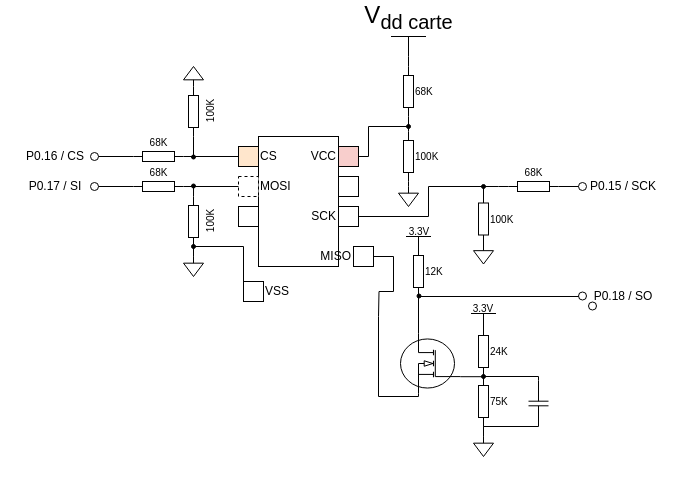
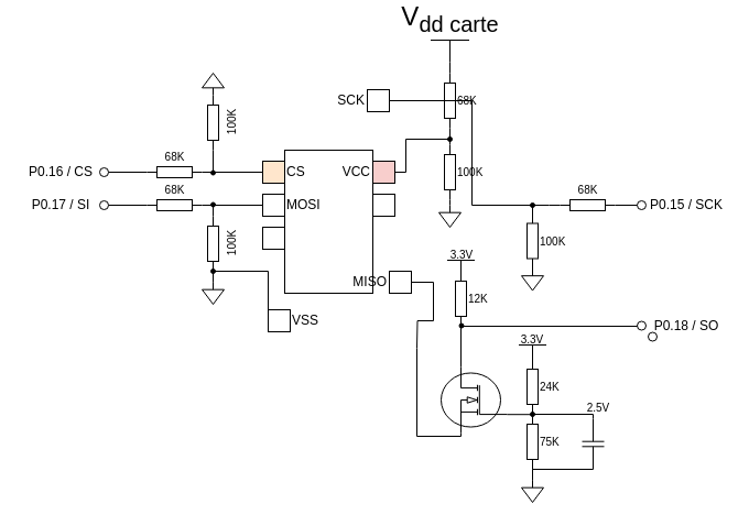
  <mxCell id="0" />
  <mxCell id="1" parent="0" />
  <mxCell id="2" value="" style="rounded=0;whiteSpace=wrap;html=1;" parent="1" vertex="1"><mxGeometry x="258" y="120" width="80" height="130" as="geometry" /></mxCell>
  <mxCell id="3" value="CS" style="rounded=0;whiteSpace=wrap;html=1;labelPosition=right;verticalLabelPosition=middle;align=left;verticalAlign=middle;fillColor=#ffe6cc;" parent="1" vertex="1"><mxGeometry x="238" y="130" width="20" height="20" as="geometry" /></mxCell>
- <mxCell id="4" value="MOSI" style="rounded=0;whiteSpace=wrap;html=1;labelPosition=right;verticalLabelPosition=middle;align=left;verticalAlign=middle;dashed=1;" parent="1" vertex="1"><mxGeometry x="238" y="160" width="20" height="20" as="geometry" /></mxCell>
+ <mxCell id="4" value="MOSI" style="rounded=0;whiteSpace=wrap;html=1;labelPosition=right;verticalLabelPosition=middle;align=left;verticalAlign=middle;" parent="1" vertex="1"><mxGeometry x="238" y="160" width="20" height="20" as="geometry" /></mxCell>
  <mxCell id="5" value="" style="rounded=0;whiteSpace=wrap;html=1;" parent="1" vertex="1"><mxGeometry x="238" y="190" width="20" height="20" as="geometry" /></mxCell>
  <mxCell id="6" style="edgeStyle=orthogonalEdgeStyle;rounded=0;orthogonalLoop=1;jettySize=auto;html=1;exitX=0;exitY=0.5;exitDx=0;exitDy=0;entryX=0.5;entryY=0;entryDx=0;entryDy=0;entryPerimeter=0;endArrow=none;endFill=0;endSize=0;" parent="1" source="7" target="29" edge="1"><mxGeometry relative="1" as="geometry"><Array as="points"><mxPoint x="193" y="230" /></Array></mxGeometry></mxCell>
  <mxCell id="7" value="VSS" style="rounded=0;whiteSpace=wrap;html=1;labelPosition=right;verticalLabelPosition=middle;align=left;verticalAlign=middle;" parent="1" vertex="1"><mxGeometry x="243" y="265" width="20" height="20" as="geometry" /></mxCell>
  <mxCell id="8" style="edgeStyle=orthogonalEdgeStyle;rounded=0;orthogonalLoop=1;jettySize=auto;html=1;exitX=1;exitY=0.5;exitDx=0;exitDy=0;endArrow=none;endFill=0;endSize=0;" parent="1" source="9" edge="1"><mxGeometry relative="1" as="geometry"><mxPoint x="408" y="110" as="targetPoint" /><Array as="points"><mxPoint x="368" y="140" /><mxPoint x="368" y="110" /><mxPoint x="408" y="110" /></Array></mxGeometry></mxCell>
  <mxCell id="9" value="VCC" style="rounded=0;whiteSpace=wrap;html=1;labelPosition=left;verticalLabelPosition=middle;align=right;verticalAlign=middle;fillColor=#f8cecc;" parent="1" vertex="1"><mxGeometry x="338" y="130" width="20" height="20" as="geometry" /></mxCell>
  <mxCell id="10" value="" style="rounded=0;whiteSpace=wrap;html=1;" parent="1" vertex="1"><mxGeometry x="338" y="160" width="20" height="20" as="geometry" /></mxCell>
- <mxCell id="11" value="SCK" style="rounded=0;whiteSpace=wrap;html=1;labelPosition=left;verticalLabelPosition=middle;align=right;verticalAlign=middle;" parent="1" vertex="1"><mxGeometry x="338" y="190" width="20" height="20" as="geometry" /></mxCell>
+ <mxCell id="11" value="SCK" style="rounded=0;whiteSpace=wrap;html=1;labelPosition=left;verticalLabelPosition=middle;align=right;verticalAlign=middle;" parent="1" vertex="1"><mxGeometry x="333" y="65" width="20" height="20" as="geometry" /></mxCell>
  <mxCell id="12" style="edgeStyle=orthogonalEdgeStyle;rounded=0;orthogonalLoop=1;jettySize=auto;html=1;exitX=1;exitY=0.5;exitDx=0;exitDy=0;endArrow=none;endFill=0;endSize=0;" parent="1" source="13" edge="1"><mxGeometry relative="1" as="geometry"><mxPoint x="378" y="300" as="targetPoint" /></mxGeometry></mxCell>
  <mxCell id="13" value="MISO" style="rounded=0;whiteSpace=wrap;html=1;labelPosition=left;verticalLabelPosition=middle;align=right;verticalAlign=middle;" parent="1" vertex="1"><mxGeometry x="353" y="230" width="20" height="20" as="geometry" /></mxCell>
  <mxCell id="14" style="edgeStyle=orthogonalEdgeStyle;rounded=0;orthogonalLoop=1;jettySize=auto;html=1;exitX=1;exitY=0.5;exitDx=0;exitDy=0;exitPerimeter=0;entryX=0;entryY=0.5;entryDx=0;entryDy=0;endArrow=none;endFill=0;" parent="1" source="16" target="3" edge="1"><mxGeometry relative="1" as="geometry" /></mxCell>
  <mxCell id="15" style="edgeStyle=orthogonalEdgeStyle;rounded=0;orthogonalLoop=1;jettySize=auto;html=1;exitX=0;exitY=0.5;exitDx=0;exitDy=0;exitPerimeter=0;endArrow=none;endFill=0;endSize=0;" parent="1" source="16" edge="1"><mxGeometry relative="1" as="geometry"><mxPoint x="98" y="140" as="targetPoint" /></mxGeometry></mxCell>
  <mxCell id="16" value="68K" style="pointerEvents=1;verticalLabelPosition=top;shadow=0;dashed=0;align=center;html=1;verticalAlign=bottom;shape=mxgraph.electrical.resistors.resistor_1;labelPosition=center;fontSize=10;" parent="1" vertex="1"><mxGeometry x="133" y="135" width="50" height="10" as="geometry" /></mxCell>
  <mxCell id="17" style="edgeStyle=orthogonalEdgeStyle;rounded=0;orthogonalLoop=1;jettySize=auto;html=1;exitX=0;exitY=0.5;exitDx=0;exitDy=0;exitPerimeter=0;endArrow=none;endFill=0;endSize=0;" parent="1" source="19" edge="1"><mxGeometry relative="1" as="geometry"><mxPoint x="192.96" y="120.04" as="targetPoint" /></mxGeometry></mxCell>
  <mxCell id="18" style="edgeStyle=orthogonalEdgeStyle;rounded=0;orthogonalLoop=1;jettySize=auto;html=1;exitX=0;exitY=0.5;exitDx=0;exitDy=0;exitPerimeter=0;endArrow=none;endFill=0;endSize=0;" parent="1" source="19" edge="1"><mxGeometry relative="1" as="geometry"><mxPoint x="193" y="140" as="targetPoint" /></mxGeometry></mxCell>
  <mxCell id="19" value="100K" style="pointerEvents=1;verticalLabelPosition=bottom;shadow=0;dashed=0;align=center;html=1;verticalAlign=top;shape=mxgraph.electrical.resistors.resistor_1;rotation=-90;labelPosition=center;fontSize=10;" parent="1" vertex="1"><mxGeometry x="168" y="90" width="50" height="10" as="geometry" /></mxCell>
  <mxCell id="20" value="" style="pointerEvents=1;verticalLabelPosition=bottom;shadow=0;dashed=0;align=center;html=1;verticalAlign=top;shape=mxgraph.electrical.signal_sources.signal_ground;direction=east;" parent="1" vertex="1"><mxGeometry x="398" y="170" width="20" height="20" as="geometry" /></mxCell>
  <mxCell id="21" value="P0.16 / CS" style="text;html=1;strokeColor=none;fillColor=none;align=center;verticalAlign=middle;whiteSpace=wrap;rounded=0;" parent="1" vertex="1"><mxGeometry x="20" y="132.5" width="70" height="15" as="geometry" /></mxCell>
  <mxCell id="22" style="edgeStyle=orthogonalEdgeStyle;rounded=0;orthogonalLoop=1;jettySize=auto;html=1;exitX=1;exitY=0.5;exitDx=0;exitDy=0;exitPerimeter=0;entryX=0;entryY=0.5;entryDx=0;entryDy=0;endArrow=none;endFill=0;endSize=0;" parent="1" source="24" target="4" edge="1"><mxGeometry relative="1" as="geometry" /></mxCell>
  <mxCell id="23" style="edgeStyle=orthogonalEdgeStyle;rounded=0;orthogonalLoop=1;jettySize=auto;html=1;exitX=0;exitY=0.5;exitDx=0;exitDy=0;exitPerimeter=0;endArrow=none;endFill=0;endSize=0;" parent="1" source="24" edge="1"><mxGeometry relative="1" as="geometry"><mxPoint x="98" y="170.056" as="targetPoint" /></mxGeometry></mxCell>
  <mxCell id="24" value="68K" style="pointerEvents=1;verticalLabelPosition=top;shadow=0;dashed=0;align=center;html=1;verticalAlign=bottom;shape=mxgraph.electrical.resistors.resistor_1;labelPosition=center;fontSize=10;" parent="1" vertex="1"><mxGeometry x="133" y="165" width="50" height="10" as="geometry" /></mxCell>
  <mxCell id="25" style="edgeStyle=orthogonalEdgeStyle;rounded=0;orthogonalLoop=1;jettySize=auto;html=1;exitX=1;exitY=0.5;exitDx=0;exitDy=0;exitPerimeter=0;endArrow=none;endFill=0;endSize=0;" parent="1" source="27" edge="1"><mxGeometry relative="1" as="geometry"><mxPoint x="193.047" y="170" as="targetPoint" /></mxGeometry></mxCell>
  <mxCell id="26" style="edgeStyle=orthogonalEdgeStyle;rounded=0;orthogonalLoop=1;jettySize=auto;html=1;exitX=0;exitY=0.5;exitDx=0;exitDy=0;exitPerimeter=0;entryX=0.5;entryY=0;entryDx=0;entryDy=0;entryPerimeter=0;endArrow=none;endFill=0;endSize=0;" parent="1" source="27" target="29" edge="1"><mxGeometry relative="1" as="geometry" /></mxCell>
  <mxCell id="27" value="100K" style="pointerEvents=1;verticalLabelPosition=bottom;shadow=0;dashed=0;align=center;html=1;verticalAlign=top;shape=mxgraph.electrical.resistors.resistor_1;rotation=-90;labelPosition=center;fontSize=10;" parent="1" vertex="1"><mxGeometry x="168" y="200" width="50" height="10" as="geometry" /></mxCell>
  <mxCell id="28" value="P0.17 / SI" style="text;html=1;strokeColor=none;fillColor=none;align=center;verticalAlign=middle;whiteSpace=wrap;rounded=0;" parent="1" vertex="1"><mxGeometry x="20" y="162" width="70" height="15" as="geometry" /></mxCell>
  <mxCell id="29" value="" style="pointerEvents=1;verticalLabelPosition=bottom;shadow=0;dashed=0;align=center;html=1;verticalAlign=top;shape=mxgraph.electrical.signal_sources.signal_ground;direction=east;" parent="1" vertex="1"><mxGeometry x="183" y="240" width="20" height="20" as="geometry" /></mxCell>
  <mxCell id="30" style="edgeStyle=orthogonalEdgeStyle;rounded=0;orthogonalLoop=1;jettySize=auto;html=1;exitX=1;exitY=0.5;exitDx=0;exitDy=0;exitPerimeter=0;entryX=0;entryY=0.5;entryDx=0;entryDy=0;entryPerimeter=0;endArrow=none;endFill=0;endSize=0;" parent="1" source="32" target="34" edge="1"><mxGeometry relative="1" as="geometry" /></mxCell>
  <mxCell id="31" style="edgeStyle=orthogonalEdgeStyle;rounded=0;orthogonalLoop=1;jettySize=auto;html=1;exitX=0;exitY=0.5;exitDx=0;exitDy=0;exitPerimeter=0;endArrow=none;endFill=0;endSize=0;" parent="1" source="32" edge="1"><mxGeometry relative="1" as="geometry"><mxPoint x="408" y="40" as="targetPoint" /></mxGeometry></mxCell>
  <mxCell id="32" value="68K" style="pointerEvents=1;verticalLabelPosition=middle;shadow=0;dashed=0;align=left;html=1;verticalAlign=middle;shape=mxgraph.electrical.resistors.resistor_1;labelPosition=right;direction=south;fontSize=10;" parent="1" vertex="1"><mxGeometry x="403" y="50" width="10" height="50" as="geometry" /></mxCell>
  <mxCell id="33" style="edgeStyle=orthogonalEdgeStyle;rounded=0;orthogonalLoop=1;jettySize=auto;html=1;exitX=1;exitY=0.5;exitDx=0;exitDy=0;exitPerimeter=0;entryX=0.5;entryY=0;entryDx=0;entryDy=0;entryPerimeter=0;endArrow=none;endFill=0;endSize=0;" parent="1" source="34" target="20" edge="1"><mxGeometry relative="1" as="geometry" /></mxCell>
  <mxCell id="34" value="100K" style="pointerEvents=1;verticalLabelPosition=middle;shadow=0;dashed=0;align=left;html=1;verticalAlign=middle;shape=mxgraph.electrical.resistors.resistor_1;labelPosition=right;direction=south;fontSize=10;" parent="1" vertex="1"><mxGeometry x="403" y="115" width="10" height="50" as="geometry" /></mxCell>
  <mxCell id="35" value="" style="pointerEvents=1;verticalLabelPosition=bottom;shadow=0;dashed=0;align=center;html=1;verticalAlign=top;shape=mxgraph.electrical.signal_sources.signal_ground;direction=west;" parent="1" vertex="1"><mxGeometry x="183" y="50" width="20" height="20" as="geometry" /></mxCell>
  <mxCell id="36" value="V&lt;sub&gt;dd carte&lt;/sub&gt;" style="verticalLabelPosition=top;verticalAlign=bottom;shape=mxgraph.electrical.signal_sources.vdd;shadow=0;dashed=0;align=center;strokeWidth=1;fontSize=24;html=1;flipV=1;" parent="1" vertex="1"><mxGeometry x="390.5" y="20" width="35" height="20" as="geometry" /></mxCell>
  <mxCell id="37" style="edgeStyle=orthogonalEdgeStyle;rounded=0;orthogonalLoop=1;jettySize=auto;html=1;exitX=0;exitY=0.5;exitDx=0;exitDy=0;exitPerimeter=0;entryX=1;entryY=0.5;entryDx=0;entryDy=0;endArrow=none;endFill=0;endSize=0;" parent="1" source="39" target="11" edge="1"><mxGeometry relative="1" as="geometry"><Array as="points"><mxPoint x="498" y="170" /><mxPoint x="428" y="170" /><mxPoint x="428" y="200" /></Array></mxGeometry></mxCell>
  <mxCell id="38" style="edgeStyle=orthogonalEdgeStyle;rounded=0;orthogonalLoop=1;jettySize=auto;html=1;exitX=1;exitY=0.5;exitDx=0;exitDy=0;exitPerimeter=0;endArrow=none;endFill=0;endSize=0;" parent="1" source="39" edge="1"><mxGeometry relative="1" as="geometry"><mxPoint x="578" y="170" as="targetPoint" /></mxGeometry></mxCell>
  <mxCell id="39" value="68K" style="pointerEvents=1;verticalLabelPosition=top;shadow=0;dashed=0;align=center;html=1;verticalAlign=bottom;shape=mxgraph.electrical.resistors.resistor_1;labelPosition=center;fontSize=10;" parent="1" vertex="1"><mxGeometry x="508" y="165" width="50" height="10" as="geometry" /></mxCell>
  <mxCell id="40" style="edgeStyle=orthogonalEdgeStyle;rounded=0;orthogonalLoop=1;jettySize=auto;html=1;exitX=0;exitY=0.5;exitDx=0;exitDy=0;exitPerimeter=0;endArrow=none;endFill=0;endSize=0;" parent="1" source="43" edge="1"><mxGeometry relative="1" as="geometry"><mxPoint x="483" y="200" as="targetPoint" /></mxGeometry></mxCell>
  <mxCell id="41" style="edgeStyle=orthogonalEdgeStyle;rounded=0;orthogonalLoop=1;jettySize=auto;html=1;exitX=1;exitY=0.5;exitDx=0;exitDy=0;exitPerimeter=0;entryX=0.5;entryY=0;entryDx=0;entryDy=0;entryPerimeter=0;endArrow=none;endFill=0;endSize=0;" parent="1" source="43" target="44" edge="1"><mxGeometry relative="1" as="geometry" /></mxCell>
  <mxCell id="42" style="edgeStyle=orthogonalEdgeStyle;rounded=0;orthogonalLoop=1;jettySize=auto;html=1;exitX=0;exitY=0.5;exitDx=0;exitDy=0;exitPerimeter=0;endArrow=none;endFill=0;endSize=0;" parent="1" source="43" edge="1"><mxGeometry relative="1" as="geometry"><mxPoint x="483" y="170" as="targetPoint" /></mxGeometry></mxCell>
  <mxCell id="43" value="100K" style="pointerEvents=1;verticalLabelPosition=middle;shadow=0;dashed=0;align=left;html=1;verticalAlign=middle;shape=mxgraph.electrical.resistors.resistor_1;labelPosition=right;direction=south;fontSize=10;" parent="1" vertex="1"><mxGeometry x="478" y="177.5" width="10" height="50" as="geometry" /></mxCell>
  <mxCell id="44" value="" style="pointerEvents=1;verticalLabelPosition=bottom;shadow=0;dashed=0;align=center;html=1;verticalAlign=top;shape=mxgraph.electrical.signal_sources.signal_ground;direction=east;" parent="1" vertex="1"><mxGeometry x="473" y="227.5" width="20" height="20" as="geometry" /></mxCell>
  <mxCell id="45" value="P0.15 / SCK" style="text;html=1;strokeColor=none;fillColor=none;align=center;verticalAlign=middle;whiteSpace=wrap;rounded=0;" parent="1" vertex="1"><mxGeometry x="588" y="162" width="70" height="15" as="geometry" /></mxCell>
  <mxCell id="46" value="" style="verticalLabelPosition=top;verticalAlign=bottom;shape=mxgraph.electrical.signal_sources.vdd;shadow=0;dashed=0;align=center;strokeWidth=1;fontSize=24;html=1;flipV=1;labelPosition=center;" parent="1" vertex="1"><mxGeometry x="405.5" y="220" width="25" height="20" as="geometry" /></mxCell>
  <mxCell id="47" style="edgeStyle=orthogonalEdgeStyle;rounded=0;orthogonalLoop=1;jettySize=auto;html=1;exitX=0;exitY=0.5;exitDx=0;exitDy=0;exitPerimeter=0;entryX=0.5;entryY=0;entryDx=0;entryDy=0;entryPerimeter=0;fontSize=7;endArrow=none;endFill=0;endSize=0;" parent="1" source="49" target="46" edge="1"><mxGeometry relative="1" as="geometry" /></mxCell>
  <mxCell id="48" style="edgeStyle=orthogonalEdgeStyle;rounded=0;orthogonalLoop=1;jettySize=auto;html=1;exitX=1;exitY=0.5;exitDx=0;exitDy=0;exitPerimeter=0;entryX=0.7;entryY=0;entryDx=0;entryDy=0;entryPerimeter=0;fontSize=7;endArrow=none;endFill=0;endSize=0;" parent="1" source="49" target="52" edge="1"><mxGeometry relative="1" as="geometry" /></mxCell>
  <mxCell id="49" value="12K" style="pointerEvents=1;verticalLabelPosition=middle;shadow=0;dashed=0;align=left;html=1;verticalAlign=middle;shape=mxgraph.electrical.resistors.resistor_1;labelPosition=right;direction=south;fontSize=10;" parent="1" vertex="1"><mxGeometry x="413" y="230" width="10" height="50" as="geometry" /></mxCell>
  <mxCell id="50" style="edgeStyle=orthogonalEdgeStyle;rounded=0;orthogonalLoop=1;jettySize=auto;html=1;exitX=0.7;exitY=1;exitDx=0;exitDy=0;exitPerimeter=0;fontSize=7;endArrow=none;endFill=0;endSize=0;" parent="1" source="52" edge="1"><mxGeometry relative="1" as="geometry"><mxPoint x="378" y="300" as="targetPoint" /><Array as="points"><mxPoint x="418" y="380" /><mxPoint x="378" y="380" /></Array></mxGeometry></mxCell>
  <mxCell id="51" style="edgeStyle=orthogonalEdgeStyle;rounded=0;orthogonalLoop=1;jettySize=auto;html=1;exitX=0;exitY=0.72;exitDx=0;exitDy=0;exitPerimeter=0;entryX=1;entryY=0.5;entryDx=0;entryDy=0;entryPerimeter=0;fontSize=7;endArrow=none;endFill=0;endSize=0;" parent="1" source="52" target="53" edge="1"><mxGeometry relative="1" as="geometry" /></mxCell>
  <mxCell id="52" value="" style="verticalLabelPosition=bottom;shadow=0;dashed=0;align=center;html=1;verticalAlign=top;shape=mxgraph.electrical.mosfets1.mosfet_ic_n;fontSize=7;direction=east;flipV=0;flipH=1;" parent="1" vertex="1"><mxGeometry x="400" y="317" width="60" height="60" as="geometry" /></mxCell>
  <mxCell id="53" value="24K" style="pointerEvents=1;verticalLabelPosition=middle;shadow=0;dashed=0;align=left;html=1;verticalAlign=middle;shape=mxgraph.electrical.resistors.resistor_1;labelPosition=right;direction=south;fontSize=10;" parent="1" vertex="1"><mxGeometry x="478" y="310" width="10" height="50" as="geometry" /></mxCell>
  <mxCell id="54" style="edgeStyle=orthogonalEdgeStyle;rounded=0;orthogonalLoop=1;jettySize=auto;html=1;exitX=0;exitY=0.5;exitDx=0;exitDy=0;exitPerimeter=0;fontSize=7;endArrow=none;endFill=0;endSize=0;" parent="1" source="55" edge="1"><mxGeometry relative="1" as="geometry"><mxPoint x="482.908" y="360" as="targetPoint" /></mxGeometry></mxCell>
  <mxCell id="55" value="75K" style="pointerEvents=1;verticalLabelPosition=middle;shadow=0;dashed=0;align=left;html=1;verticalAlign=middle;shape=mxgraph.electrical.resistors.resistor_1;labelPosition=right;direction=south;fontSize=10;" parent="1" vertex="1"><mxGeometry x="478" y="360" width="10" height="50" as="geometry" /></mxCell>
  <mxCell id="56" style="edgeStyle=orthogonalEdgeStyle;rounded=0;orthogonalLoop=1;jettySize=auto;html=1;exitX=0.5;exitY=0;exitDx=0;exitDy=0;exitPerimeter=0;entryX=1;entryY=0.5;entryDx=0;entryDy=0;entryPerimeter=0;fontSize=7;endArrow=none;endFill=0;endSize=0;" parent="1" source="57" target="55" edge="1"><mxGeometry relative="1" as="geometry" /></mxCell>
  <mxCell id="57" value="" style="pointerEvents=1;verticalLabelPosition=bottom;shadow=0;dashed=0;align=center;html=1;verticalAlign=top;shape=mxgraph.electrical.signal_sources.signal_ground;direction=east;" parent="1" vertex="1"><mxGeometry x="473" y="420" width="20" height="20" as="geometry" /></mxCell>
  <mxCell id="58" value="" style="verticalLabelPosition=middle;verticalAlign=middle;shape=mxgraph.electrical.signal_sources.vdd;shadow=0;dashed=0;align=left;strokeWidth=1;fontSize=24;html=1;flipV=1;labelPosition=right;" parent="1" vertex="1"><mxGeometry x="470.5" y="297" width="25" height="20" as="geometry" /></mxCell>
  <mxCell id="59" value="3.3V" style="text;html=1;strokeColor=none;fillColor=none;align=center;verticalAlign=middle;whiteSpace=wrap;rounded=0;fontSize=10;" parent="1" vertex="1"><mxGeometry x="475" y="286" width="16" height="12" as="geometry" /></mxCell>
  <mxCell id="60" value="3.3V" style="text;html=1;strokeColor=none;fillColor=none;align=center;verticalAlign=middle;whiteSpace=wrap;rounded=0;fontSize=10;" parent="1" vertex="1"><mxGeometry x="411" y="209" width="16" height="12" as="geometry" /></mxCell>
  <mxCell id="61" style="edgeStyle=orthogonalEdgeStyle;rounded=0;orthogonalLoop=1;jettySize=auto;html=1;exitX=1;exitY=0.5;exitDx=0;exitDy=0;exitPerimeter=0;entryX=0.5;entryY=0;entryDx=0;entryDy=0;entryPerimeter=0;fontSize=7;endArrow=none;endFill=0;endSize=0;" parent="1" source="63" target="57" edge="1"><mxGeometry relative="1" as="geometry"><Array as="points"><mxPoint x="483" y="410" /></Array></mxGeometry></mxCell>
  <mxCell id="62" style="edgeStyle=orthogonalEdgeStyle;rounded=0;orthogonalLoop=1;jettySize=auto;html=1;exitX=0;exitY=0.5;exitDx=0;exitDy=0;exitPerimeter=0;entryX=0;entryY=0.5;entryDx=0;entryDy=0;entryPerimeter=0;fontSize=7;endArrow=none;endFill=0;endSize=0;" parent="1" source="63" target="55" edge="1"><mxGeometry relative="1" as="geometry"><Array as="points"><mxPoint x="538" y="360" /></Array></mxGeometry></mxCell>
  <mxCell id="63" value="" style="pointerEvents=1;verticalLabelPosition=bottom;shadow=0;dashed=0;align=center;html=1;verticalAlign=top;shape=mxgraph.electrical.capacitors.capacitor_1;fontSize=7;direction=south;" parent="1" vertex="1"><mxGeometry x="528" y="364" width="20" height="46" as="geometry" /></mxCell>
+ <mxCell id="64" value="2.5V" style="text;html=1;strokeColor=none;fillColor=none;align=center;verticalAlign=middle;whiteSpace=wrap;rounded=0;fontSize=10;" parent="1" vertex="1"><mxGeometry x="528" y="348" width="30" height="12" as="geometry" /></mxCell>
  <mxCell id="65" value="" style="endArrow=none;html=1;rounded=0;fontSize=10;endSize=0;" parent="1" edge="1"><mxGeometry width="50" height="50" relative="1" as="geometry"><mxPoint x="418" y="280" as="sourcePoint" /><mxPoint x="578" y="280" as="targetPoint" /></mxGeometry></mxCell>
  <mxCell id="66" value="P0.18 / SO" style="text;html=1;strokeColor=none;fillColor=none;align=center;verticalAlign=middle;whiteSpace=wrap;rounded=0;" parent="1" vertex="1"><mxGeometry x="588" y="272" width="70" height="15" as="geometry" /></mxCell>
  <mxCell id="67" value="" style="ellipse;whiteSpace=wrap;html=1;fontSize=10;fillColor=#000000;" parent="1" vertex="1"><mxGeometry x="191" y="167.5" width="4" height="4" as="geometry" /></mxCell>
  <mxCell id="68" value="" style="ellipse;whiteSpace=wrap;html=1;fontSize=10;fillColor=#000000;" parent="1" vertex="1"><mxGeometry x="191" y="138.5" width="4" height="4" as="geometry" /></mxCell>
  <mxCell id="69" value="" style="ellipse;whiteSpace=wrap;html=1;fontSize=10;fillColor=#000000;" parent="1" vertex="1"><mxGeometry x="191" y="228" width="4" height="4" as="geometry" /></mxCell>
  <mxCell id="70" value="" style="ellipse;whiteSpace=wrap;html=1;fontSize=10;fillColor=#000000;" parent="1" vertex="1"><mxGeometry x="406" y="108" width="4" height="4" as="geometry" /></mxCell>
  <mxCell id="71" value="" style="ellipse;whiteSpace=wrap;html=1;fontSize=10;fillColor=#000000;" parent="1" vertex="1"><mxGeometry x="481" y="168" width="4" height="4" as="geometry" /></mxCell>
  <mxCell id="72" value="" style="ellipse;whiteSpace=wrap;html=1;fontSize=10;fillColor=#000000;" parent="1" vertex="1"><mxGeometry x="416.5" y="277.5" width="4" height="4" as="geometry" /></mxCell>
  <mxCell id="73" value="" style="ellipse;whiteSpace=wrap;html=1;fontSize=10;fillColor=#000000;" parent="1" vertex="1"><mxGeometry x="481" y="358" width="4" height="4" as="geometry" /></mxCell>
  <mxCell id="74" value="" style="ellipse;whiteSpace=wrap;html=1;fontSize=10;fillColor=none;" parent="1" vertex="1"><mxGeometry x="578" y="166" width="8" height="8" as="geometry" /></mxCell>
  <mxCell id="75" value="" style="ellipse;whiteSpace=wrap;html=1;fontSize=10;fillColor=none;" parent="1" vertex="1"><mxGeometry x="578" y="275.5" width="8" height="8" as="geometry" /></mxCell>
  <mxCell id="76" value="" style="ellipse;whiteSpace=wrap;html=1;fontSize=10;fillColor=none;" parent="1" vertex="1"><mxGeometry x="588" y="285.5" width="8" height="8" as="geometry" /></mxCell>
  <mxCell id="77" value="" style="ellipse;whiteSpace=wrap;html=1;fontSize=10;fillColor=none;" parent="1" vertex="1"><mxGeometry x="90" y="166" width="8" height="8" as="geometry" /></mxCell>
  <mxCell id="78" value="" style="ellipse;whiteSpace=wrap;html=1;fontSize=10;fillColor=none;" parent="1" vertex="1"><mxGeometry x="90" y="136" width="8" height="8" as="geometry" /></mxCell>
